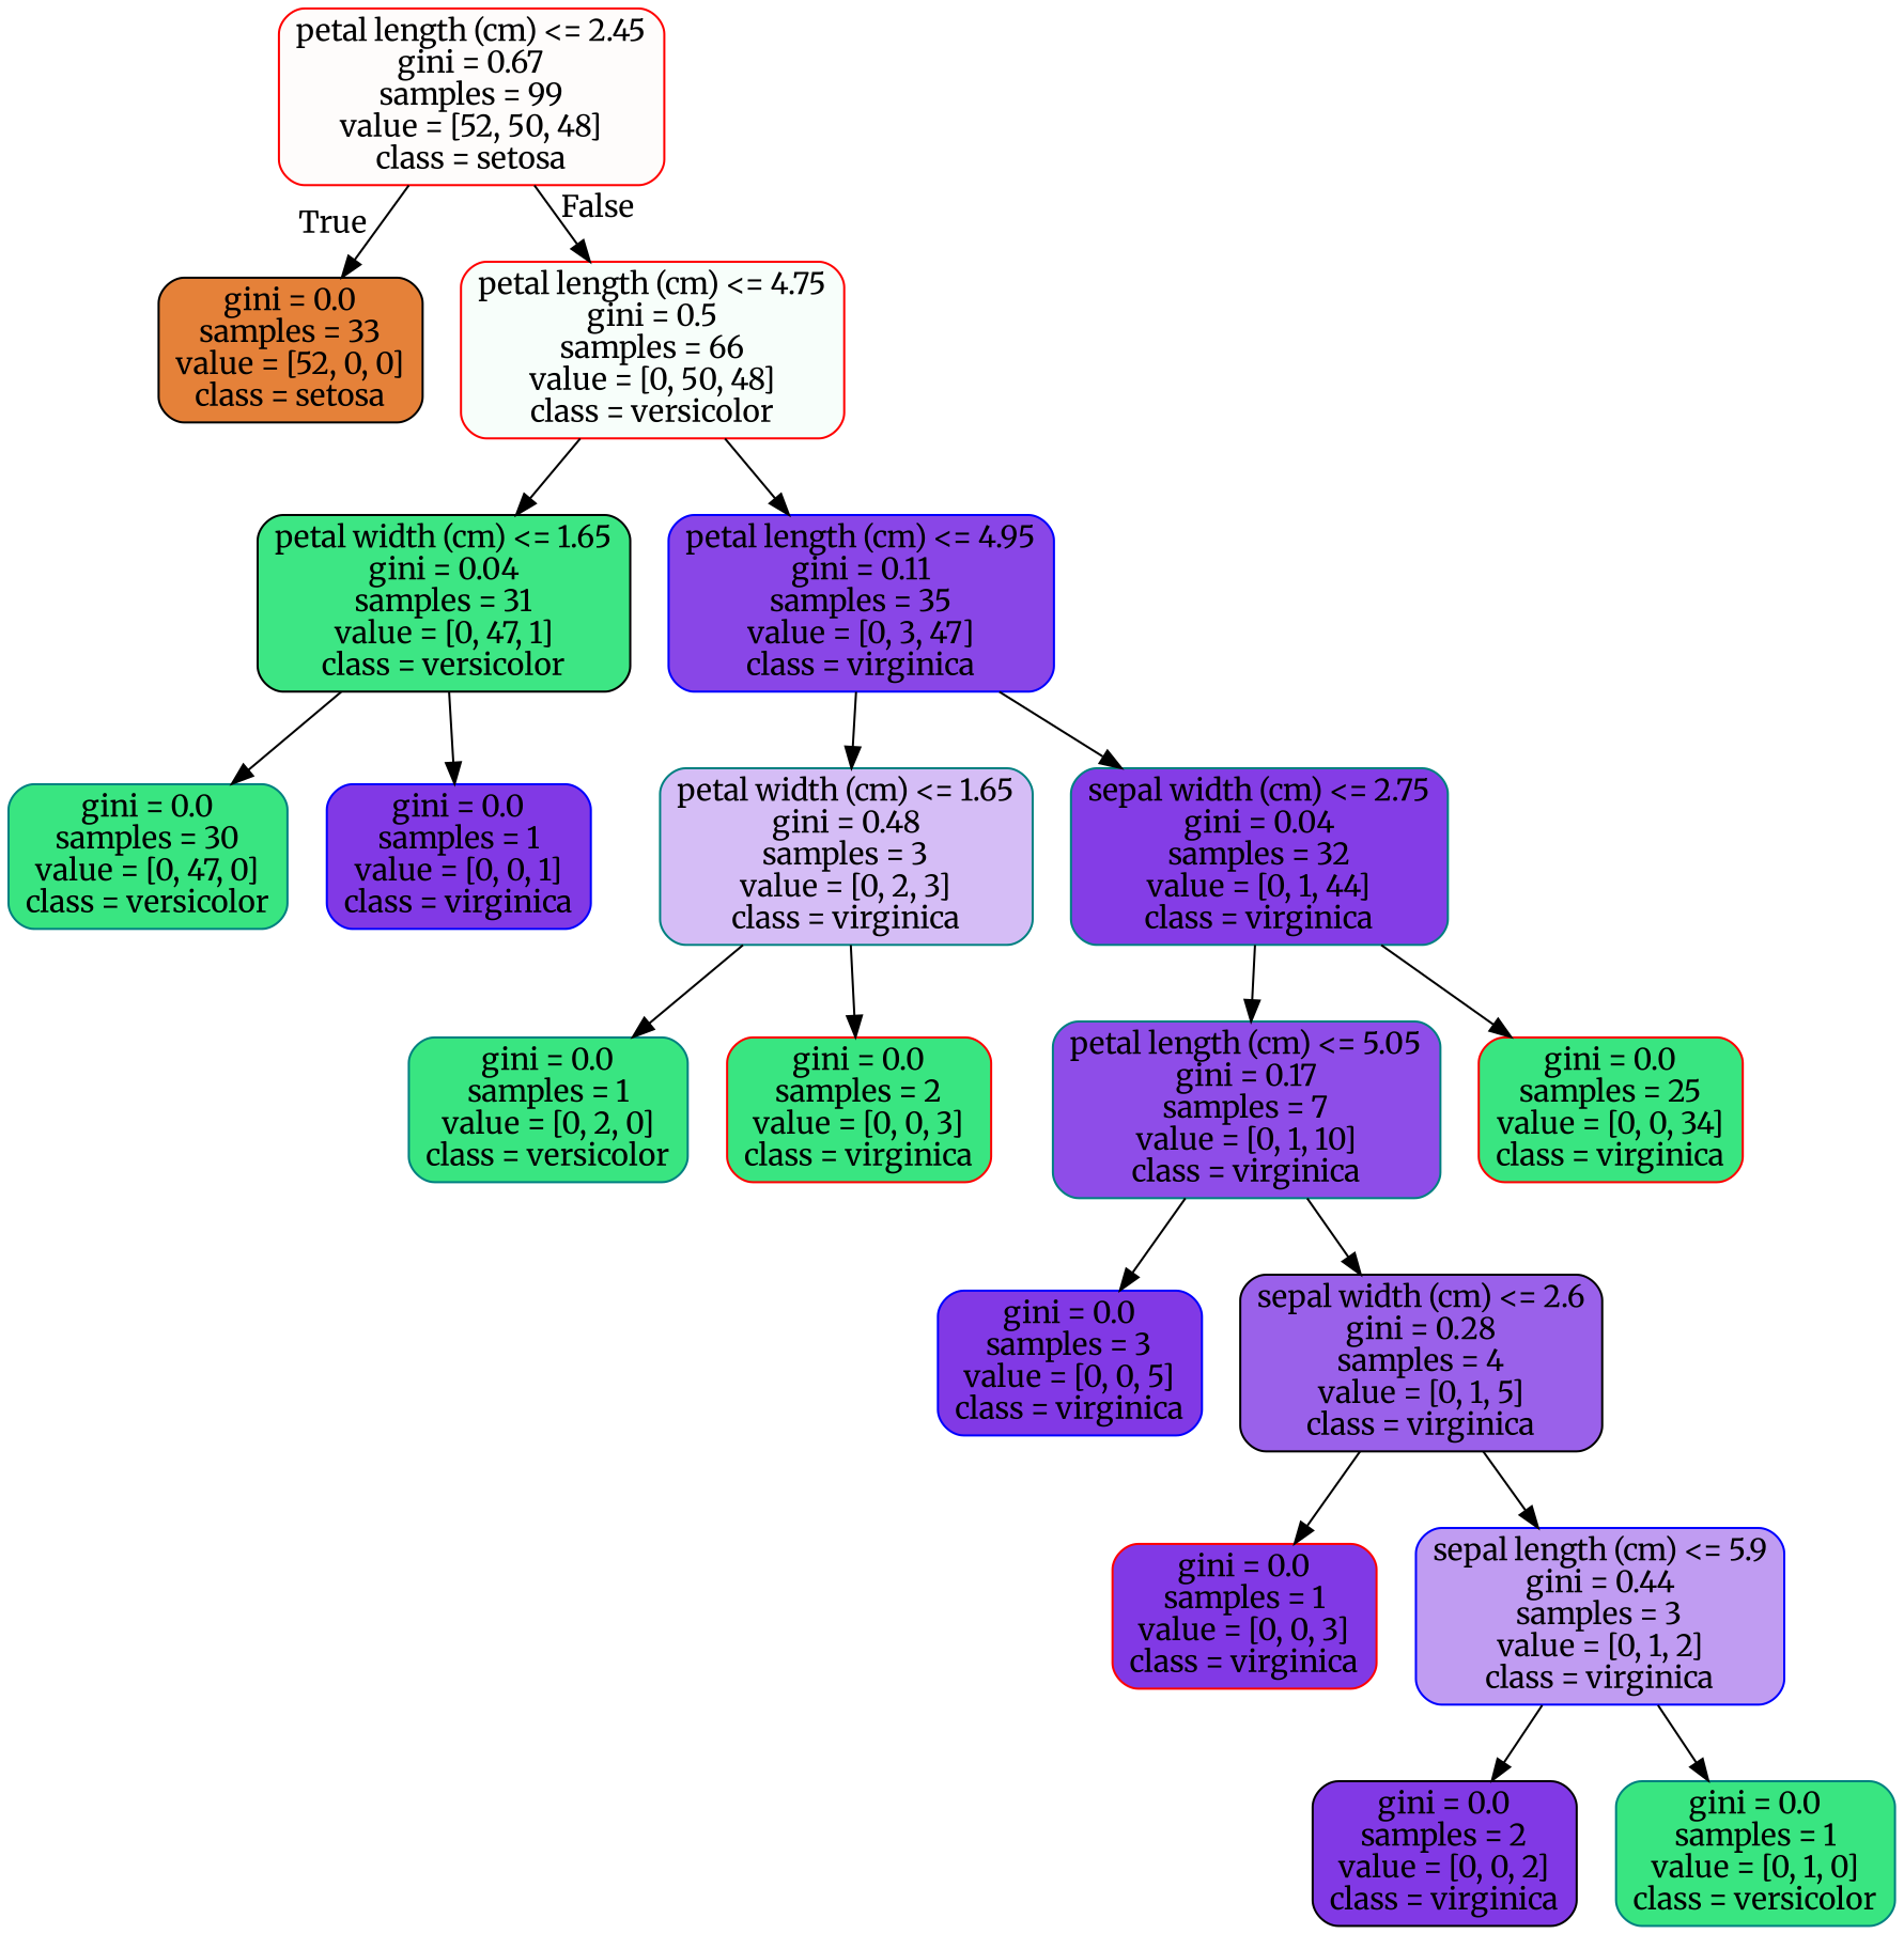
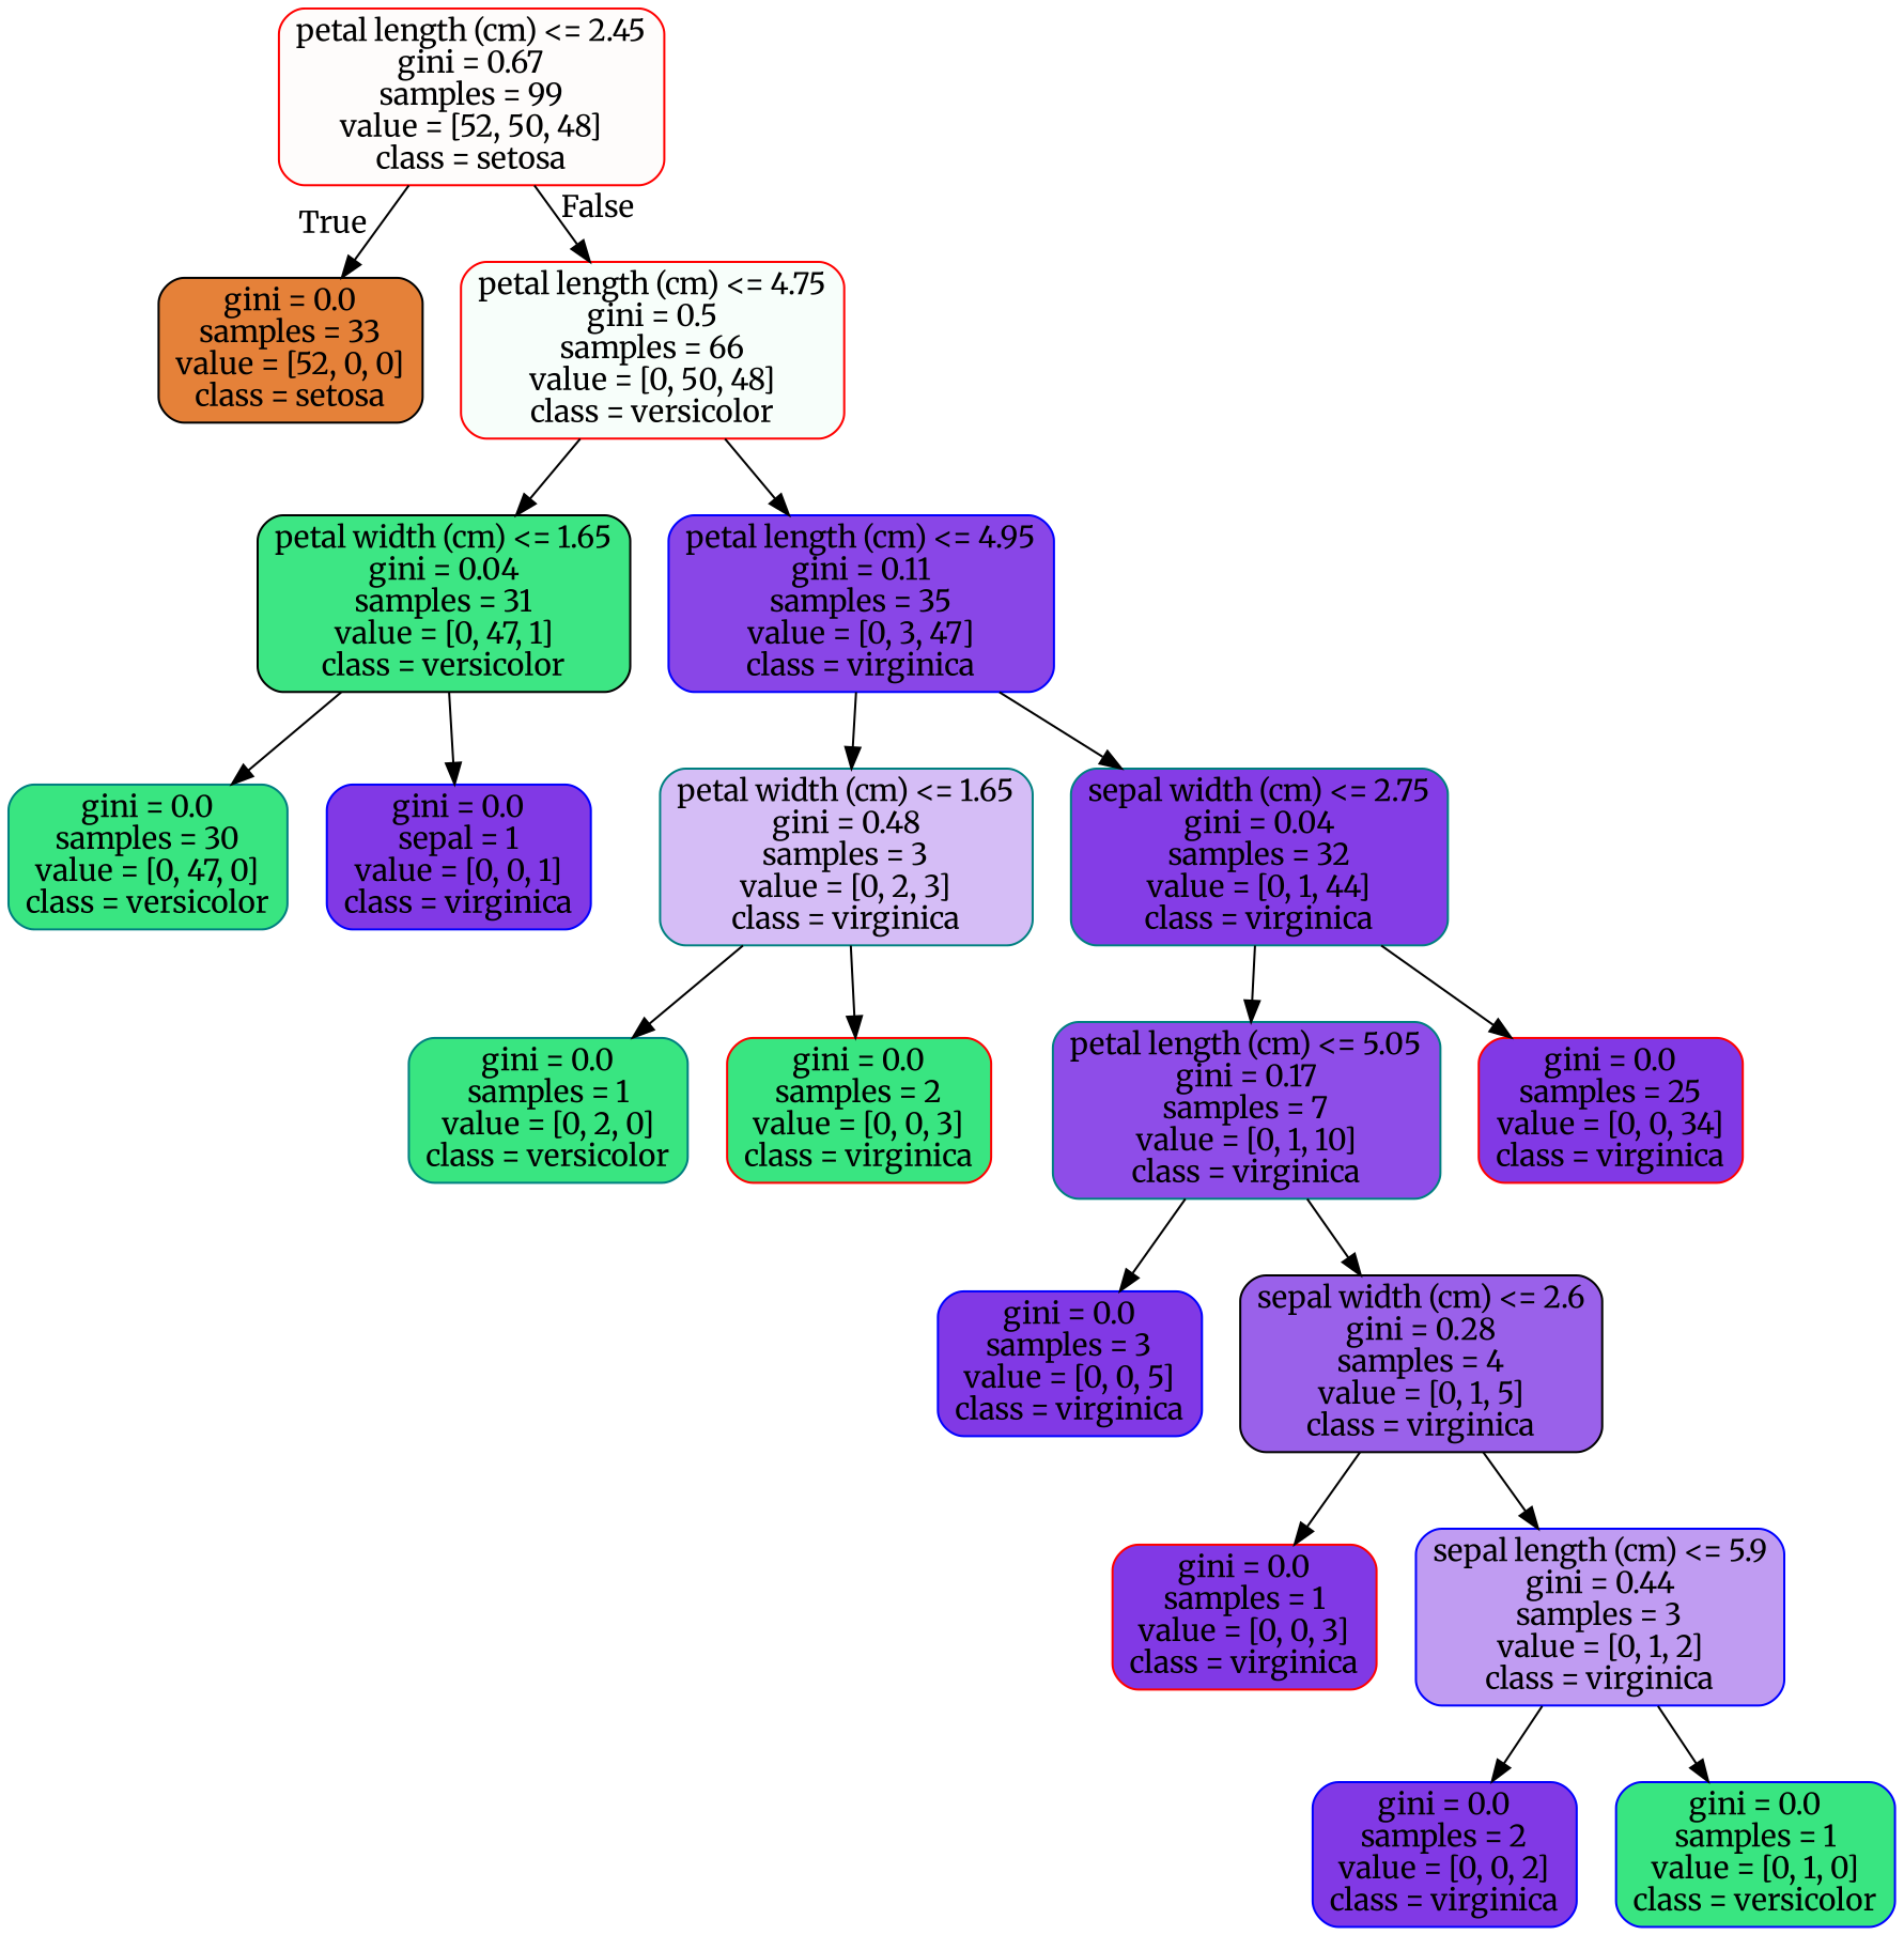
  digraph {
    fontname=Merriweather
    node [color=teal fillcolor="#8139e5" fontname=Merriweather shape=box style="filled, rounded"]
    edge [fontname=Merriweather]
    n1 [color=red fillcolor="#fefcfb" label="petal length (cm) <= 2.45\ngini = 0.67\nsamples = 99\nvalue = [52, 50, 48]\nclass = setosa"]
    n2 [color=black fillcolor="#e58139" label="gini = 0.0\nsamples = 33\nvalue = [52, 0, 0]\nclass = setosa"]
    n3 [color=red fillcolor="#f7fefa" label="petal length (cm) <= 4.75\ngini = 0.5\nsamples = 66\nvalue = [0, 50, 48]\nclass = versicolor"]
    n4 [color=black fillcolor="#3de684" label="petal width (cm) <= 1.65\ngini = 0.04\nsamples = 31\nvalue = [0, 47, 1]\nclass = versicolor"]
    n5 [color=blue fillcolor="#8946e7" label="petal length (cm) <= 4.95\ngini = 0.11\nsamples = 35\nvalue = [0, 3, 47]\nclass = virginica"]
    n6 [fillcolor="#39e581" label="gini = 0.0\nsamples = 30\nvalue = [0, 47, 0]\nclass = versicolor"]
-   n7 [color=blue label="gini = 0.0\nsamples = 1\nvalue = [0, 0, 1]\nclass = virginica"]
+   n7 [color=blue label="gini = 0.0\nsepal = 1\nvalue = [0, 0, 1]\nclass = virginica"]
    n8 [fillcolor="#d5bdf6" label="petal width (cm) <= 1.65\ngini = 0.48\nsamples = 3\nvalue = [0, 2, 3]\nclass = virginica"]
    n9 [fillcolor="#843de6" label="sepal width (cm) <= 2.75\ngini = 0.04\nsamples = 32\nvalue = [0, 1, 44]\nclass = virginica"]
    n10 [fillcolor="#39e581" label="gini = 0.0\nsamples = 1\nvalue = [0, 2, 0]\nclass = versicolor"]
    n11 [color=red fillcolor="#39e581" label="gini = 0.0\nsamples = 2\nvalue = [0, 0, 3]\nclass = virginica"]
    n12 [fillcolor="#8e4de8" label="petal length (cm) <= 5.05\ngini = 0.17\nsamples = 7\nvalue = [0, 1, 10]\nclass = virginica"]
-   n13 [color=red fillcolor="#39e581" label="gini = 0.0\nsamples = 25\nvalue = [0, 0, 34]\nclass = virginica"]
+   n13 [color=red label="gini = 0.0\nsamples = 25\nvalue = [0, 0, 34]\nclass = virginica"]
    n14 [color=blue label="gini = 0.0\nsamples = 3\nvalue = [0, 0, 5]\nclass = virginica"]
    n15 [color=black fillcolor="#9a61ea" label="sepal width (cm) <= 2.6\ngini = 0.28\nsamples = 4\nvalue = [0, 1, 5]\nclass = virginica"]
    n16 [color=red label="gini = 0.0\nsamples = 1\nvalue = [0, 0, 3]\nclass = virginica"]
    n17 [color=blue fillcolor="#c09cf2" label="sepal length (cm) <= 5.9\ngini = 0.44\nsamples = 3\nvalue = [0, 1, 2]\nclass = virginica"]
-   n18 [color=black label="gini = 0.0\nsamples = 2\nvalue = [0, 0, 2]\nclass = virginica"]
-   n19 [fillcolor="#39e581" label="gini = 0.0\nsamples = 1\nvalue = [0, 1, 0]\nclass = versicolor"]
+   n18 [color=blue label="gini = 0.0\nsamples = 2\nvalue = [0, 0, 2]\nclass = virginica"]
+   n19 [color=blue fillcolor="#39e581" label="gini = 0.0\nsamples = 1\nvalue = [0, 1, 0]\nclass = versicolor"]
    n1 -> n2 [headlabel=True labelangle=45 labeldistance=2.5]
    n1 -> n3 [headlabel=False labelangle=-45 labeldistance=2.5]
    n3 -> n4
    n3 -> n5
    n4 -> n6
    n4 -> n7
    n5 -> n8
    n5 -> n9
    n8 -> n10
    n8 -> n11
    n9 -> n12
    n9 -> n13
    n12 -> n14
    n12 -> n15
    n15 -> n16
    n15 -> n17
    n17 -> n18
    n17 -> n19
  }
